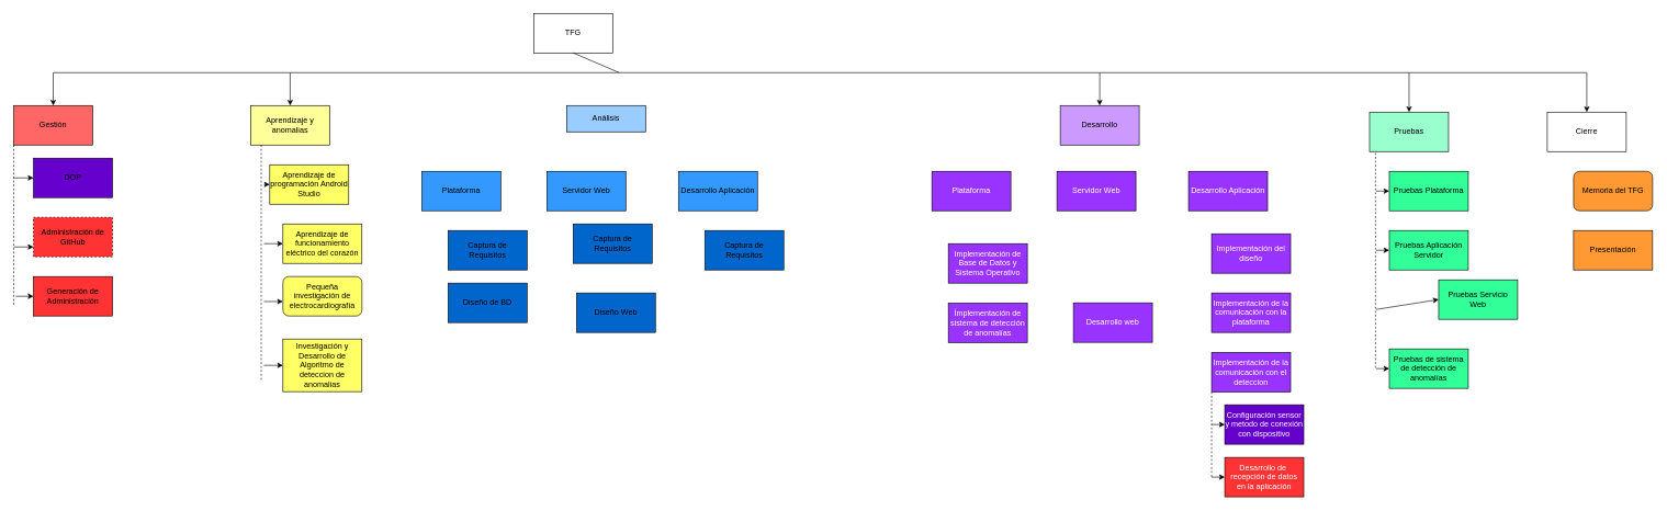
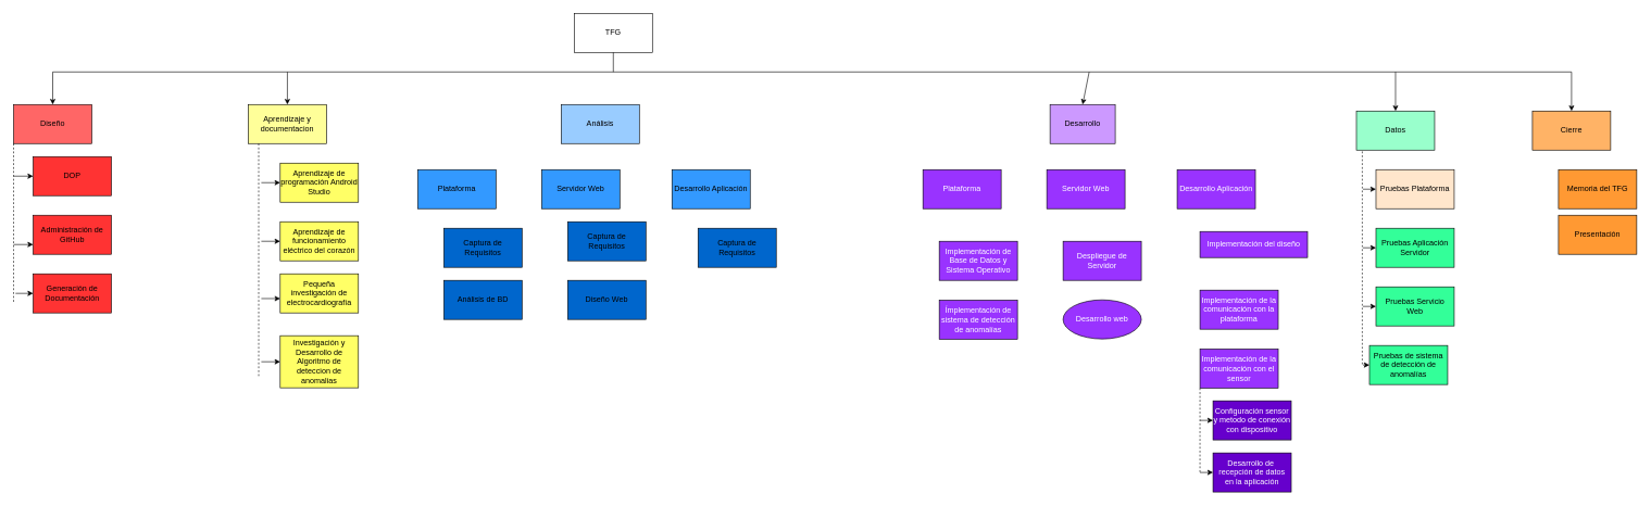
  <mxCell id="0" />
  <mxCell id="1" parent="0" />
- <mxCell id="2" value="TFG" style="rounded=0;whiteSpace=wrap;html=1;" parent="1" vertex="1"><mxGeometry x="810" y="20" width="120" height="60" as="geometry" /></mxCell>
- <mxCell id="3" value="Gestión" style="rounded=0;whiteSpace=wrap;html=1;fillColor=#FF6666;" parent="1" vertex="1"><mxGeometry x="20" y="160" width="120" height="60" as="geometry" /></mxCell>
- <mxCell id="4" value="DOP" style="rounded=0;whiteSpace=wrap;html=1;fillColor=#6600cc;" parent="1" vertex="1"><mxGeometry x="50" y="240" width="120" height="60" as="geometry" /></mxCell>
- <mxCell id="5" value="Desarrollo" style="rounded=0;whiteSpace=wrap;html=1;fillColor=#CC99FF;" parent="1" vertex="1"><mxGeometry x="1610" y="160" width="120" height="60" as="geometry" /></mxCell>
+ <mxCell id="2" value="TFG" style="rounded=0;whiteSpace=wrap;html=1;" parent="1" vertex="1"><mxGeometry x="880" y="20" width="120" height="60" as="geometry" /></mxCell>
+ <mxCell id="3" value="Diseño" style="rounded=0;whiteSpace=wrap;html=1;fillColor=#FF6666;" parent="1" vertex="1"><mxGeometry x="20" y="160" width="120" height="60" as="geometry" /></mxCell>
+ <mxCell id="4" value="DOP" style="rounded=0;whiteSpace=wrap;html=1;fillColor=#FF3333;" parent="1" vertex="1"><mxGeometry x="50" y="240" width="120" height="60" as="geometry" /></mxCell>
+ <mxCell id="5" value="Desarrollo" style="rounded=0;whiteSpace=wrap;html=1;fillColor=#CC99FF;" parent="1" vertex="1"><mxGeometry x="1610" y="160" width="100" height="60" as="geometry" /></mxCell>
  <mxCell id="6" value="Investigación y Desarrollo de Algoritmo de deteccion de anomalias" style="rounded=0;whiteSpace=wrap;html=1;fillColor=#FFFF66;" parent="1" vertex="1"><mxGeometry x="429" y="515" width="120" height="80" as="geometry" /></mxCell>
- <mxCell id="7" value="Pequeña investigación de electrocardiografía" style="whiteSpace=wrap;html=1;fillColor=#FFFF66;rounded=1;" parent="1" vertex="1"><mxGeometry x="429" y="420" width="120" height="60" as="geometry" /></mxCell>
- <mxCell id="8" value="Pruebas de sistema de detección de anomalías" style="rounded=0;whiteSpace=wrap;html=1;fillColor=#33FF99;" parent="1" vertex="1"><mxGeometry x="2110" y="530" width="120" height="60" as="geometry" /></mxCell>
+ <mxCell id="7" value="Pequeña investigación de electrocardiografía" style="rounded=0;whiteSpace=wrap;html=1;fillColor=#FFFF66;" parent="1" vertex="1"><mxGeometry x="429" y="420" width="120" height="60" as="geometry" /></mxCell>
+ <mxCell id="8" value="Pruebas de sistema de detección de anomalías" style="rounded=0;whiteSpace=wrap;html=1;fillColor=#33FF99;" parent="1" vertex="1"><mxGeometry x="2100" y="530" width="120" height="60" as="geometry" /></mxCell>
  <mxCell id="9" value="Desarrollo Aplicación" style="rounded=0;whiteSpace=wrap;html=1;fillColor=#3399FF;" parent="1" vertex="1"><mxGeometry x="1030" y="260" width="120" height="60" as="geometry" /></mxCell>
  <mxCell id="10" value="Captura de Requisitos" style="rounded=0;whiteSpace=wrap;html=1;fillColor=#0066CC;" parent="1" vertex="1"><mxGeometry x="1070" y="350" width="120" height="60" as="geometry" /></mxCell>
- <mxCell id="11" value="Aprendizaje y anomalias" style="rounded=0;whiteSpace=wrap;html=1;fillColor=#FFFF99;" parent="1" vertex="1"><mxGeometry x="380" y="160" width="120" height="60" as="geometry" /></mxCell>
- <mxCell id="12" value="Aprendizaje de programación Android Studio" style="rounded=0;whiteSpace=wrap;html=1;fillColor=#FFFF66;" parent="1" vertex="1"><mxGeometry x="409" y="250" width="120" height="60" as="geometry" /></mxCell>
+ <mxCell id="11" value="Aprendizaje y documentacion" style="rounded=0;whiteSpace=wrap;html=1;fillColor=#FFFF99;" parent="1" vertex="1"><mxGeometry x="380" y="160" width="120" height="60" as="geometry" /></mxCell>
+ <mxCell id="12" value="Aprendizaje de programación Android Studio" style="rounded=0;whiteSpace=wrap;html=1;fillColor=#FFFF66;" parent="1" vertex="1"><mxGeometry x="429" y="250" width="120" height="60" as="geometry" /></mxCell>
  <mxCell id="13" value="Aprendizaje de funcionamiento eléctrico del corazón" style="rounded=0;whiteSpace=wrap;html=1;fillColor=#FFFF66;" parent="1" vertex="1"><mxGeometry x="429" y="340" width="120" height="60" as="geometry" /></mxCell>
- <mxCell id="14" value="Pruebas" style="rounded=0;whiteSpace=wrap;html=1;fillColor=#99FFCC;" parent="1" vertex="1"><mxGeometry x="2080" y="170" width="120" height="60" as="geometry" /></mxCell>
- <mxCell id="15" value="Pruebas Plataforma" style="rounded=0;whiteSpace=wrap;html=1;fillColor=#33FF99;" parent="1" vertex="1"><mxGeometry x="2110" y="260" width="120" height="60" as="geometry" /></mxCell>
+ <mxCell id="14" value="Datos" style="rounded=0;whiteSpace=wrap;html=1;fillColor=#99FFCC;" parent="1" vertex="1"><mxGeometry x="2080" y="170" width="120" height="60" as="geometry" /></mxCell>
+ <mxCell id="15" value="Pruebas Plataforma" style="rounded=0;whiteSpace=wrap;html=1;fillColor=#ffe6cc;" parent="1" vertex="1"><mxGeometry x="2110" y="260" width="120" height="60" as="geometry" /></mxCell>
  <mxCell id="16" value="Pruebas Aplicación Servidor" style="rounded=0;whiteSpace=wrap;html=1;fillColor=#33FF99;" parent="1" vertex="1"><mxGeometry x="2110" y="350" width="120" height="60" as="geometry" /></mxCell>
- <mxCell id="17" value="Pruebas Servicio Web" style="rounded=0;whiteSpace=wrap;html=1;fillColor=#33FF99;" parent="1" vertex="1"><mxGeometry x="2185" y="425" width="120" height="60" as="geometry" /></mxCell>
- <mxCell id="18" value="Implementación del diseño" style="rounded=0;whiteSpace=wrap;html=1;fontColor=#FFFFFF;fillColor=#9933FF;" parent="1" vertex="1"><mxGeometry x="1840" y="355" width="120" height="60" as="geometry" /></mxCell>
+ <mxCell id="17" value="Pruebas Servicio Web" style="rounded=0;whiteSpace=wrap;html=1;fillColor=#33FF99;" parent="1" vertex="1"><mxGeometry x="2110" y="440" width="120" height="60" as="geometry" /></mxCell>
+ <mxCell id="18" value="Implementación del diseño" style="rounded=0;whiteSpace=wrap;html=1;fontColor=#FFFFFF;fillColor=#9933FF;" parent="1" vertex="1"><mxGeometry x="1840" y="355" width="165" height="40" as="geometry" /></mxCell>
  <mxCell id="19" value="Implementación de la comunicación con la plataforma" style="rounded=0;whiteSpace=wrap;html=1;fontColor=#FFFFFF;fillColor=#9933FF;" parent="1" vertex="1"><mxGeometry x="1840" y="445" width="120" height="60" as="geometry" /></mxCell>
- <mxCell id="20" value="Implementación de la comunicación con el deteccion" style="rounded=0;whiteSpace=wrap;html=1;fontColor=#FFFFFF;fillColor=#9933FF;" parent="1" vertex="1"><mxGeometry x="1840" y="535.5" width="120" height="60" as="geometry" /></mxCell>
+ <mxCell id="20" value="Implementación de la comunicación con el sensor" style="rounded=0;whiteSpace=wrap;html=1;fontColor=#FFFFFF;fillColor=#9933FF;" parent="1" vertex="1"><mxGeometry x="1840" y="535.5" width="120" height="60" as="geometry" /></mxCell>
  <mxCell id="21" value="Configuración sensor y metodo de conexión con dispositivo" style="rounded=0;whiteSpace=wrap;html=1;fontColor=#FFFFFF;fillColor=#6600CC;" parent="1" vertex="1"><mxGeometry x="1860" y="615" width="120" height="60" as="geometry" /></mxCell>
- <mxCell id="22" value="Desarrollo de&amp;nbsp; recepción de datos en la aplicación" style="rounded=0;whiteSpace=wrap;html=1;fontColor=#FFFFFF;fillColor=#ff3333;" parent="1" vertex="1"><mxGeometry x="1860" y="695" width="120" height="60" as="geometry" /></mxCell>
+ <mxCell id="22" value="Desarrollo de&amp;nbsp; recepción de datos en la aplicación" style="rounded=0;whiteSpace=wrap;html=1;fontColor=#FFFFFF;fillColor=#6600CC;" parent="1" vertex="1"><mxGeometry x="1860" y="695" width="120" height="60" as="geometry" /></mxCell>
  <mxCell id="23" value="" style="endArrow=none;dashed=1;html=1;exitX=0.075;exitY=1.033;exitDx=0;exitDy=0;exitPerimeter=0;" parent="1" source="14" edge="1"><mxGeometry width="50" height="50" relative="1" as="geometry"><mxPoint x="2080" y="530" as="sourcePoint" /><mxPoint x="2089" y="560" as="targetPoint" /></mxGeometry></mxCell>
  <mxCell id="24" value="" style="endArrow=classic;html=1;entryX=0;entryY=0.5;entryDx=0;entryDy=0;" parent="1" target="17" edge="1"><mxGeometry width="50" height="50" relative="1" as="geometry"><mxPoint x="2090" y="470" as="sourcePoint" /><mxPoint x="2130" y="480" as="targetPoint" /></mxGeometry></mxCell>
  <mxCell id="25" value="" style="endArrow=classic;html=1;" parent="1" target="16" edge="1"><mxGeometry width="50" height="50" relative="1" as="geometry"><mxPoint x="2090" y="380" as="sourcePoint" /><mxPoint x="2130" y="480" as="targetPoint" /></mxGeometry></mxCell>
  <mxCell id="26" value="" style="endArrow=classic;html=1;entryX=0;entryY=0.5;entryDx=0;entryDy=0;" parent="1" target="15" edge="1"><mxGeometry width="50" height="50" relative="1" as="geometry"><mxPoint x="2090" y="290" as="sourcePoint" /><mxPoint x="2130" y="480" as="targetPoint" /></mxGeometry></mxCell>
  <mxCell id="27" value="" style="endArrow=none;dashed=1;html=1;exitX=0.133;exitY=1;exitDx=0;exitDy=0;exitPerimeter=0;" parent="1" source="11" edge="1"><mxGeometry width="50" height="50" relative="1" as="geometry"><mxPoint y="520" as="sourcePoint" x="110" /><mxPoint x="396" y="580" as="targetPoint" /></mxGeometry></mxCell>
  <mxCell id="28" value="" style="endArrow=classic;html=1;entryX=0;entryY=0.5;entryDx=0;entryDy=0;" parent="1" target="13" edge="1"><mxGeometry width="50" height="50" relative="1" as="geometry"><mxPoint x="400" y="370" as="sourcePoint" /><mxPoint x="160" y="470" as="targetPoint" /></mxGeometry></mxCell>
  <mxCell id="29" value="" style="endArrow=classic;html=1;entryX=0;entryY=0.5;entryDx=0;entryDy=0;" parent="1" target="12" edge="1"><mxGeometry width="50" height="50" relative="1" as="geometry"><mxPoint x="400" y="280" as="sourcePoint" /><mxPoint x="160" y="470" as="targetPoint" /></mxGeometry></mxCell>
  <mxCell id="30" value="" style="endArrow=none;dashed=1;html=1;exitX=0;exitY=1;exitDx=0;exitDy=0;" parent="1" source="20" edge="1"><mxGeometry width="50" height="50" relative="1" as="geometry"><mxPoint x="2010" y="545" as="sourcePoint" /><mxPoint x="1840" y="725" as="targetPoint" /></mxGeometry></mxCell>
  <mxCell id="31" value="" style="endArrow=classic;html=1;" parent="1" target="21" edge="1"><mxGeometry width="50" height="50" relative="1" as="geometry"><mxPoint x="1840" y="645" as="sourcePoint" /><mxPoint x="2060" y="495" as="targetPoint" /></mxGeometry></mxCell>
  <mxCell id="32" value="" style="endArrow=classic;html=1;entryX=0;entryY=0.5;entryDx=0;entryDy=0;" parent="1" target="22" edge="1"><mxGeometry width="50" height="50" relative="1" as="geometry"><mxPoint x="1840" y="725" as="sourcePoint" /><mxPoint x="2060" y="495" as="targetPoint" /></mxGeometry></mxCell>
  <mxCell id="33" value="" style="endArrow=none;dashed=1;html=1;exitX=0;exitY=1;exitDx=0;exitDy=0;" parent="1" source="3" edge="1"><mxGeometry width="50" height="50" relative="1" as="geometry"><mxPoint x="610" y="340" as="sourcePoint" /><mxPoint x="20" y="464" as="targetPoint" /></mxGeometry></mxCell>
  <mxCell id="34" value="" style="endArrow=classic;html=1;" parent="1" edge="1"><mxGeometry width="50" height="50" relative="1" as="geometry"><mxPoint x="20" y="270" as="sourcePoint" /><mxPoint x="50" y="270" as="targetPoint" /></mxGeometry></mxCell>
  <mxCell id="35" value="" style="endArrow=none;html=1;exitX=0.5;exitY=1;exitDx=0;exitDy=0;" parent="1" source="2" edge="1"><mxGeometry width="50" height="50" relative="1" as="geometry"><mxPoint x="760" y="320" as="sourcePoint" /><mxPoint x="940" y="110" as="targetPoint" /></mxGeometry></mxCell>
  <mxCell id="36" value="" style="endArrow=none;html=1;" parent="1" edge="1"><mxGeometry width="50" height="50" relative="1" as="geometry"><mxPoint x="80" y="110" as="sourcePoint" /><mxPoint x="2410" y="110" as="targetPoint" /></mxGeometry></mxCell>
  <mxCell id="37" value="" style="endArrow=classic;html=1;entryX=0.5;entryY=0;entryDx=0;entryDy=0;" parent="1" target="11" edge="1"><mxGeometry width="50" height="50" relative="1" as="geometry"><mxPoint x="440" y="110" as="sourcePoint" /><mxPoint x="1100" y="270" as="targetPoint" /></mxGeometry></mxCell>
  <mxCell id="38" value="" style="endArrow=classic;html=1;entryX=0.5;entryY=0;entryDx=0;entryDy=0;" parent="1" target="3" edge="1"><mxGeometry width="50" height="50" relative="1" as="geometry"><mxPoint x="80" y="110" as="sourcePoint" /><mxPoint x="390" y="270" as="targetPoint" /></mxGeometry></mxCell>
  <mxCell id="39" value="" style="endArrow=classic;html=1;entryX=0.5;entryY=0;entryDx=0;entryDy=0;" parent="1" target="5" edge="1"><mxGeometry width="50" height="50" relative="1" as="geometry"><mxPoint x="1670" y="110" as="sourcePoint" /><mxPoint x="790" y="270" as="targetPoint" /></mxGeometry></mxCell>
  <mxCell id="40" value="" style="endArrow=classic;html=1;" parent="1" target="14" edge="1"><mxGeometry width="50" height="50" relative="1" as="geometry"><mxPoint x="2140" y="110" as="sourcePoint" /><mxPoint x="1290" y="280" as="targetPoint" /></mxGeometry></mxCell>
- <mxCell id="41" value="Administración de GitHub" style="rounded=0;whiteSpace=wrap;html=1;fillColor=#FF3333;dashed=1;" parent="1" vertex="1"><mxGeometry x="50" y="330" width="120" height="60" as="geometry" /></mxCell>
+ <mxCell id="41" value="Administración de GitHub" style="rounded=0;whiteSpace=wrap;html=1;fillColor=#FF3333;" parent="1" vertex="1"><mxGeometry x="50" y="330" width="120" height="60" as="geometry" /></mxCell>
  <mxCell id="42" value="" style="endArrow=classic;html=1;entryX=0;entryY=0.75;entryDx=0;entryDy=0;" parent="1" target="41" edge="1"><mxGeometry width="50" height="50" relative="1" as="geometry"><mxPoint x="20" y="375" as="sourcePoint" /><mxPoint x="60" y="280" as="targetPoint" /></mxGeometry></mxCell>
- <mxCell id="43" value="Análisis" style="rounded=0;whiteSpace=wrap;html=1;fillColor=#99CCFF;" vertex="1" parent="1"><mxGeometry x="860" y="160" width="120" height="40" as="geometry" /></mxCell>
- <mxCell id="44" value="Generación de Administración" style="rounded=0;whiteSpace=wrap;html=1;fillColor=#FF3333;" vertex="1" parent="1"><mxGeometry x="50" y="420" width="120" height="60" as="geometry" /></mxCell>
+ <mxCell id="43" value="Análisis" style="rounded=0;whiteSpace=wrap;html=1;fillColor=#99CCFF;" vertex="1" parent="1"><mxGeometry x="860" y="160" width="120" height="60" as="geometry" /></mxCell>
+ <mxCell id="44" value="Generación de Documentación" style="rounded=0;whiteSpace=wrap;html=1;fillColor=#FF3333;" vertex="1" parent="1"><mxGeometry x="50" y="420" width="120" height="60" as="geometry" /></mxCell>
  <mxCell id="45" value="" style="endArrow=classic;html=1;entryX=0;entryY=0.633;entryDx=0;entryDy=0;entryPerimeter=0;" edge="1" parent="1" target="7"><mxGeometry width="50" height="50" relative="1" as="geometry"><mxPoint x="400" y="458" as="sourcePoint" /><mxPoint x="439" y="380" as="targetPoint" /></mxGeometry></mxCell>
  <mxCell id="46" value="" style="endArrow=classic;html=1;entryX=0;entryY=0.5;entryDx=0;entryDy=0;" edge="1" parent="1" target="6"><mxGeometry width="50" height="50" relative="1" as="geometry"><mxPoint x="400" y="555" as="sourcePoint" /><mxPoint x="439" y="380" as="targetPoint" /></mxGeometry></mxCell>
  <mxCell id="47" value="Plataforma" style="rounded=0;whiteSpace=wrap;html=1;fillColor=#3399FF;" vertex="1" parent="1"><mxGeometry x="640" y="260" width="120" height="60" as="geometry" /></mxCell>
  <mxCell id="48" value="Captura de Requisitos" style="rounded=0;whiteSpace=wrap;html=1;fillColor=#0066CC;" vertex="1" parent="1"><mxGeometry x="680" y="350" width="120" height="60" as="geometry" /></mxCell>
- <mxCell id="49" value="Diseño de BD" style="rounded=0;whiteSpace=wrap;html=1;fillColor=#0066CC;" vertex="1" parent="1"><mxGeometry x="680" y="430" width="120" height="60" as="geometry" /></mxCell>
+ <mxCell id="49" value="Análisis de BD" style="rounded=0;whiteSpace=wrap;html=1;fillColor=#0066CC;" vertex="1" parent="1"><mxGeometry x="680" y="430" width="120" height="60" as="geometry" /></mxCell>
  <mxCell id="50" value="Servidor Web" style="rounded=0;whiteSpace=wrap;html=1;fillColor=#3399FF;" vertex="1" parent="1"><mxGeometry x="830" y="260" width="120" height="60" as="geometry" /></mxCell>
  <mxCell id="51" value="Captura de Requisitos" style="rounded=0;whiteSpace=wrap;html=1;fillColor=#0066CC;" vertex="1" parent="1"><mxGeometry x="870" y="340" width="120" height="60" as="geometry" /></mxCell>
- <mxCell id="52" value="Diseño Web" style="rounded=0;whiteSpace=wrap;html=1;fillColor=#0066CC;" vertex="1" parent="1"><mxGeometry x="875" y="445" width="120" height="60" as="geometry" /></mxCell>
+ <mxCell id="52" value="Diseño Web" style="rounded=0;whiteSpace=wrap;html=1;fillColor=#0066CC;" vertex="1" parent="1"><mxGeometry x="870" y="430" width="120" height="60" as="geometry" /></mxCell>
  <mxCell id="53" value="Desarrollo Aplicación" style="rounded=0;whiteSpace=wrap;html=1;fillColor=#9933FF;fontColor=#FFFFFF;" vertex="1" parent="1"><mxGeometry x="1805" y="260" width="120" height="60" as="geometry" /></mxCell>
  <mxCell id="54" value="Plataforma" style="rounded=0;whiteSpace=wrap;html=1;fillColor=#9933FF;fontColor=#FFFFFF;" vertex="1" parent="1"><mxGeometry x="1415" y="260" width="120" height="60" as="geometry" /></mxCell>
  <mxCell id="55" value="Servidor Web" style="rounded=0;whiteSpace=wrap;html=1;fillColor=#9933FF;fontColor=#FFFFFF;" vertex="1" parent="1"><mxGeometry x="1605" y="260" width="120" height="60" as="geometry" /></mxCell>
  <mxCell id="56" value="Implementación de Base de Datos y Sistema Operativo" style="rounded=0;whiteSpace=wrap;html=1;fillColor=#9933FF;fontColor=#FFFFFF;" vertex="1" parent="1"><mxGeometry x="1440" y="370" width="120" height="60" as="geometry" /></mxCell>
  <mxCell id="57" value="Ímplementación de sistema de detección de anomalías" style="rounded=0;whiteSpace=wrap;html=1;fillColor=#9933FF;fontColor=#FFFFFF;" vertex="1" parent="1"><mxGeometry x="1440" y="460.5" width="120" height="60" as="geometry" /></mxCell>
- <mxCell id="59" value="Desarrollo web" style="rounded=0;whiteSpace=wrap;html=1;fillColor=#9933FF;fontColor=#FFFFFF;" vertex="1" parent="1"><mxGeometry x="1630" y="460" width="120" height="60" as="geometry" /></mxCell>
+ <mxCell id="58" value="Despliegue de Servidor" style="rounded=0;whiteSpace=wrap;html=1;fillColor=#9933FF;fontColor=#FFFFFF;" vertex="1" parent="1"><mxGeometry x="1630" y="370" width="120" height="60" as="geometry" /></mxCell>
+ <mxCell id="59" value="Desarrollo web" style="ellipse;whiteSpace=wrap;html=1;fillColor=#9933FF;fontColor=#FFFFFF;" vertex="1" parent="1"><mxGeometry x="1630" y="460" width="120" height="60" as="geometry" /></mxCell>
  <mxCell id="60" value="" style="endArrow=classic;html=1;entryX=0;entryY=0.5;entryDx=0;entryDy=0;" edge="1" parent="1" target="8"><mxGeometry width="50" height="50" relative="1" as="geometry"><mxPoint x="2090" y="560" as="sourcePoint" /><mxPoint x="2120" y="480" as="targetPoint" /></mxGeometry></mxCell>
- <mxCell id="61" value="Cierre" style="rounded=0;whiteSpace=wrap;html=1;fillColor=#ffffff;" vertex="1" parent="1"><mxGeometry x="2350" y="170" width="120" height="60" as="geometry" /></mxCell>
- <mxCell id="62" value="Memoria del TFG" style="whiteSpace=wrap;html=1;fillColor=#FF9933;rounded=1;" vertex="1" parent="1"><mxGeometry x="2390" y="260" width="120" height="60" as="geometry" /></mxCell>
- <mxCell id="63" value="Presentación" style="rounded=0;whiteSpace=wrap;html=1;fillColor=#FF9933;" vertex="1" parent="1"><mxGeometry x="2390" y="350" width="120" height="60" as="geometry" /></mxCell>
+ <mxCell id="61" value="Cierre" style="rounded=0;whiteSpace=wrap;html=1;fillColor=#FFB366;" vertex="1" parent="1"><mxGeometry x="2350" y="170" width="120" height="60" as="geometry" /></mxCell>
+ <mxCell id="62" value="Memoria del TFG" style="rounded=0;whiteSpace=wrap;html=1;fillColor=#FF9933;" vertex="1" parent="1"><mxGeometry x="2390" y="260" width="120" height="60" as="geometry" /></mxCell>
+ <mxCell id="63" value="Presentación" style="rounded=0;whiteSpace=wrap;html=1;fillColor=#FF9933;" vertex="1" parent="1"><mxGeometry x="2390" y="330" width="120" height="60" as="geometry" /></mxCell>
  <mxCell id="64" value="" style="endArrow=classic;html=1;entryX=0.5;entryY=0;entryDx=0;entryDy=0;" edge="1" parent="1" target="61"><mxGeometry width="50" height="50" relative="1" as="geometry"><mxPoint x="2410" y="110" as="sourcePoint" /><mxPoint x="2150" y="180" as="targetPoint" /></mxGeometry></mxCell>
  <mxCell id="65" value="" style="endArrow=classic;html=1;entryX=0;entryY=0.5;entryDx=0;entryDy=0;" edge="1" parent="1" target="44"><mxGeometry width="50" height="50" relative="1" as="geometry"><mxPoint x="23" y="450" as="sourcePoint" /><mxPoint x="60" y="385" as="targetPoint" /></mxGeometry></mxCell>
